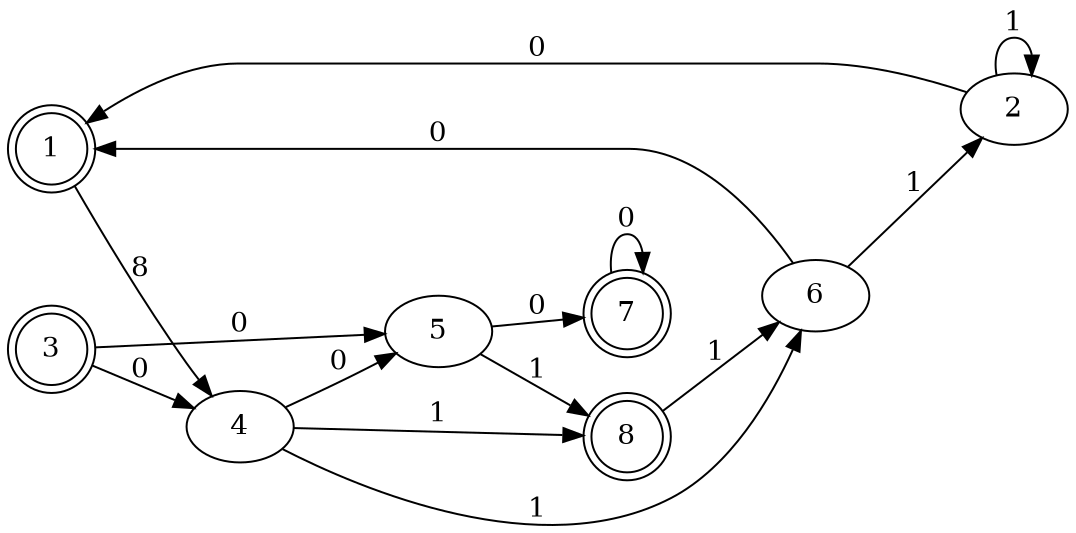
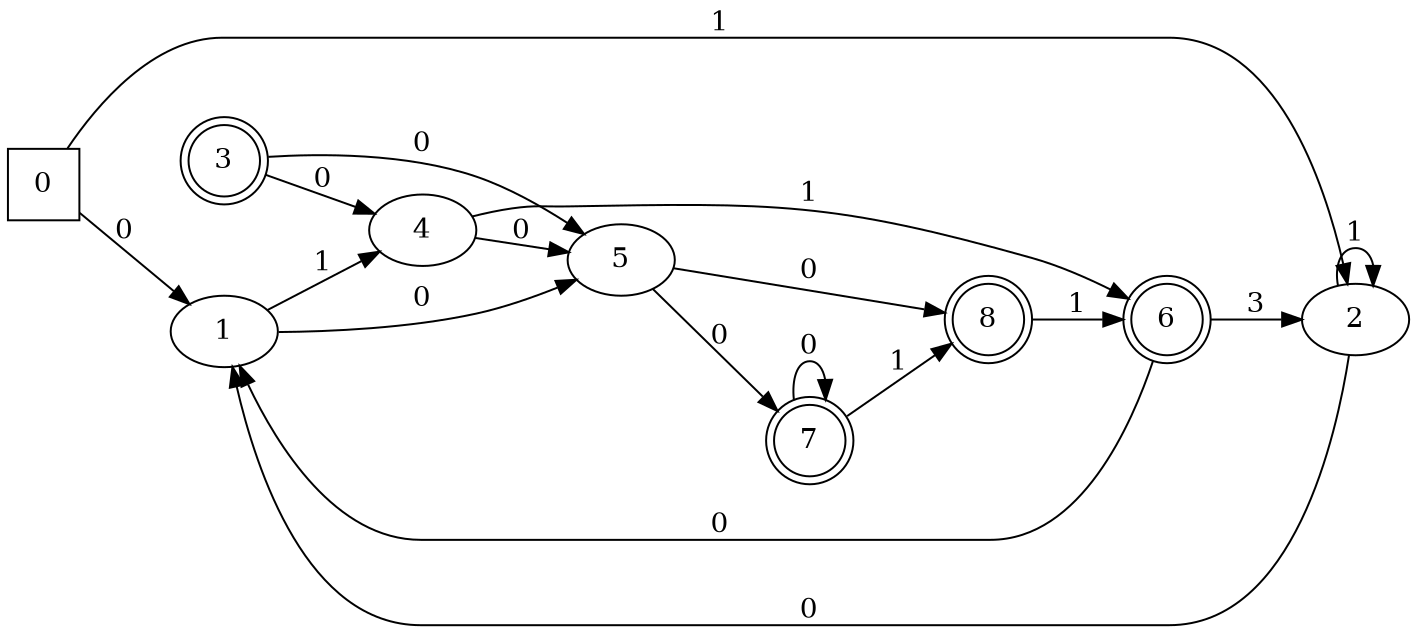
  digraph {
    rankdir=LR
-   1 [shape=doublecircle]
+   0 [shape=square]
+   1
    2
    4
    5
-   6 [shape=ellipse]
+   6 [shape=doublecircle]
    7 [shape=doublecircle]
    8 [shape=doublecircle]
    3 [shape=doublecircle]
-   1 -> 4 [label=8]
+   0 -> 1 [label=0]
+   0 -> 2 [label=1]
+   1 -> 4 [label=1]
+   1 -> 5 [label=0]
    2 -> 1 [label=0]
    2 -> 2 [label=1]
    4 -> 5 [label=0]
    4 -> 6 [label=1]
    5 -> 7 [label=0]
-   5 -> 8 [label=1]
+   5 -> 8 [label=0]
    6 -> 1 [label=0]
-   6 -> 2 [label=1]
+   6 -> 2 [label=3]
    7 -> 7 [label=0]
-   4 -> 8 [label=1]
+   7 -> 8 [label=1]
    8 -> 6 [label=1]
    3 -> 4 [label=0]
    3 -> 5 [label=0]
  }
